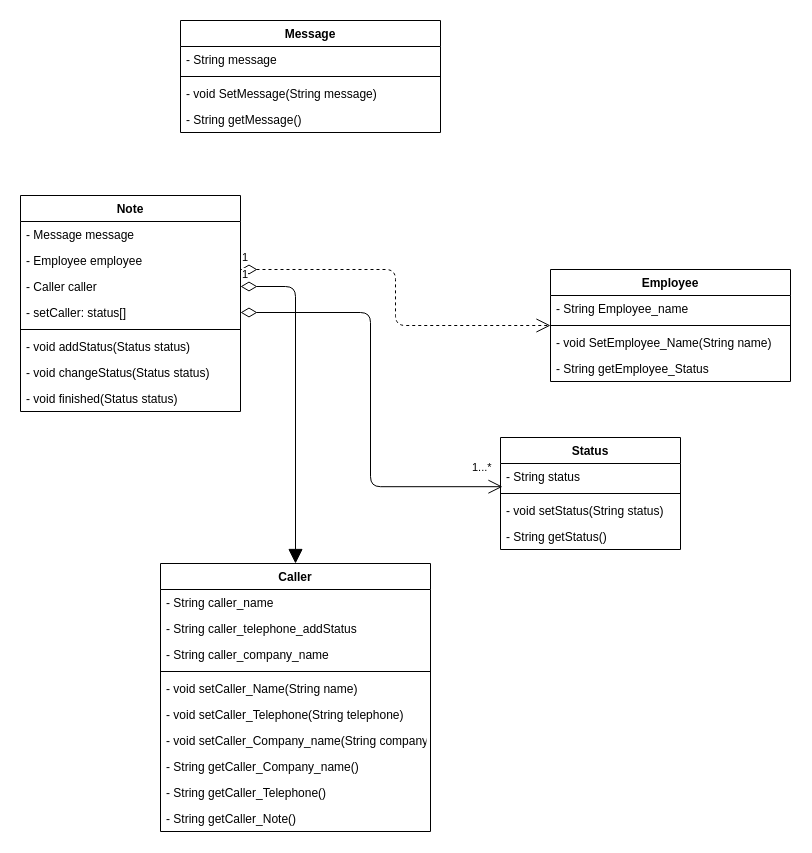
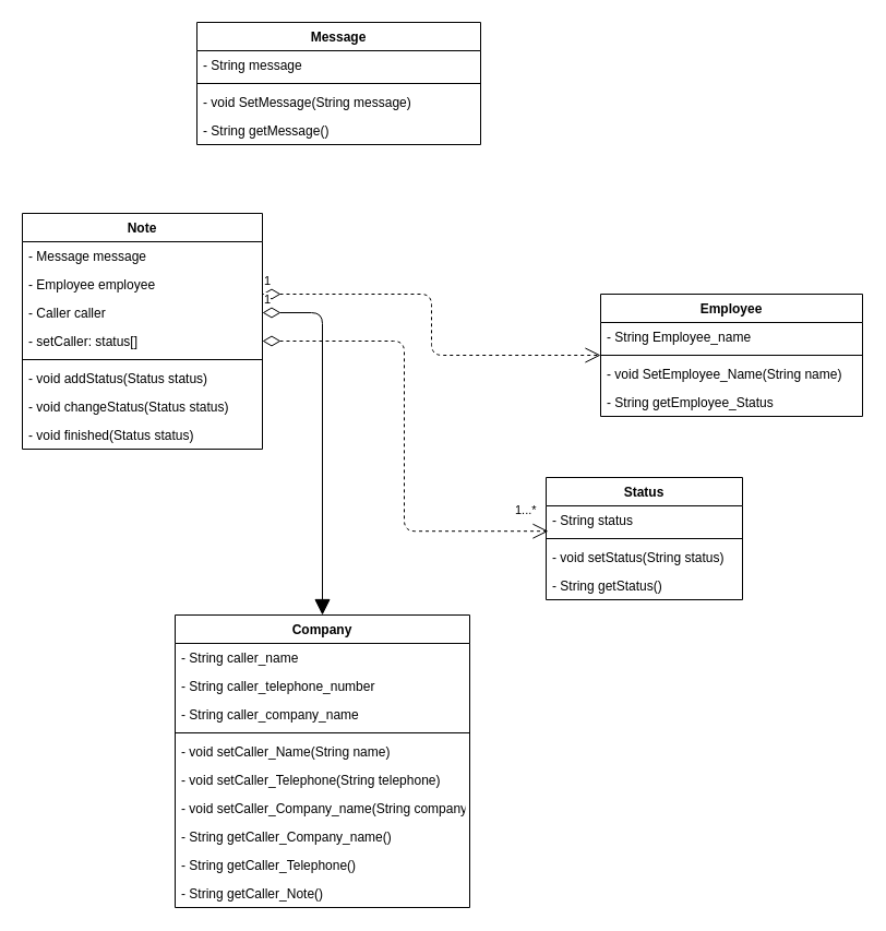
  <mxCell id="0" />
  <mxCell id="1" parent="0" />
  <mxCell id="2" value="Employee" style="swimlane;fontStyle=1;align=center;verticalAlign=top;childLayout=stackLayout;horizontal=1;startSize=26;horizontalStack=0;resizeParent=1;resizeParentMax=0;resizeLast=0;collapsible=1;marginBottom=0;" parent="1" vertex="1"><mxGeometry x="550" y="269" width="240" height="112" as="geometry" /></mxCell>
  <mxCell id="3" value="- String Employee_name&#10;" style="text;strokeColor=none;fillColor=none;align=left;verticalAlign=top;spacingLeft=4;spacingRight=4;overflow=hidden;rotatable=0;points=[[0,0.5],[1,0.5]];portConstraint=eastwest;" parent="2" vertex="1"><mxGeometry y="26" width="240" height="26" as="geometry" /></mxCell>
  <mxCell id="4" value="" style="line;strokeWidth=1;fillColor=none;align=left;verticalAlign=middle;spacingTop=-1;spacingLeft=3;spacingRight=3;rotatable=0;labelPosition=right;points=[];portConstraint=eastwest;" parent="2" vertex="1"><mxGeometry y="52" width="240" height="8" as="geometry" /></mxCell>
  <mxCell id="5" value="- void SetEmployee_Name(String name)" style="text;strokeColor=none;fillColor=none;align=left;verticalAlign=top;spacingLeft=4;spacingRight=4;overflow=hidden;rotatable=0;points=[[0,0.5],[1,0.5]];portConstraint=eastwest;" parent="2" vertex="1"><mxGeometry y="60" width="240" height="26" as="geometry" /></mxCell>
  <mxCell id="6" value="- String getEmployee_Status" style="text;strokeColor=none;fillColor=none;align=left;verticalAlign=top;spacingLeft=4;spacingRight=4;overflow=hidden;rotatable=0;points=[[0,0.5],[1,0.5]];portConstraint=eastwest;" vertex="1" parent="2"><mxGeometry y="86" width="240" height="26" as="geometry" /></mxCell>
  <mxCell id="7" value="Status" style="swimlane;fontStyle=1;align=center;verticalAlign=top;childLayout=stackLayout;horizontal=1;startSize=26;horizontalStack=0;resizeParent=1;resizeParentMax=0;resizeLast=0;collapsible=1;marginBottom=0;" parent="1" vertex="1"><mxGeometry x="500" y="437" width="180" height="112" as="geometry" /></mxCell>
  <mxCell id="8" value="- String status" style="text;strokeColor=none;fillColor=none;align=left;verticalAlign=top;spacingLeft=4;spacingRight=4;overflow=hidden;rotatable=0;points=[[0,0.5],[1,0.5]];portConstraint=eastwest;" parent="7" vertex="1"><mxGeometry y="26" width="180" height="26" as="geometry" /></mxCell>
  <mxCell id="9" value="" style="line;strokeWidth=1;fillColor=none;align=left;verticalAlign=middle;spacingTop=-1;spacingLeft=3;spacingRight=3;rotatable=0;labelPosition=right;points=[];portConstraint=eastwest;" parent="7" vertex="1"><mxGeometry y="52" width="180" height="8" as="geometry" /></mxCell>
  <mxCell id="10" value="- void setStatus(String status)" style="text;strokeColor=none;fillColor=none;align=left;verticalAlign=top;spacingLeft=4;spacingRight=4;overflow=hidden;rotatable=0;points=[[0,0.5],[1,0.5]];portConstraint=eastwest;" parent="7" vertex="1"><mxGeometry y="60" width="180" height="26" as="geometry" /></mxCell>
  <mxCell id="11" value="- String getStatus()" style="text;strokeColor=none;fillColor=none;align=left;verticalAlign=top;spacingLeft=4;spacingRight=4;overflow=hidden;rotatable=0;points=[[0,0.5],[1,0.5]];portConstraint=eastwest;" vertex="1" parent="7"><mxGeometry y="86" width="180" height="26" as="geometry" /></mxCell>
  <mxCell id="12" value="Message" style="swimlane;fontStyle=1;align=center;verticalAlign=top;childLayout=stackLayout;horizontal=1;startSize=26;horizontalStack=0;resizeParent=1;resizeParentMax=0;resizeLast=0;collapsible=1;marginBottom=0;" parent="1" vertex="1"><mxGeometry x="180" y="20" width="260" height="112" as="geometry" /></mxCell>
  <mxCell id="13" value="- String message" style="text;strokeColor=none;fillColor=none;align=left;verticalAlign=top;spacingLeft=4;spacingRight=4;overflow=hidden;rotatable=0;points=[[0,0.5],[1,0.5]];portConstraint=eastwest;" parent="12" vertex="1"><mxGeometry y="26" width="260" height="26" as="geometry" /></mxCell>
  <mxCell id="14" value="" style="line;strokeWidth=1;fillColor=none;align=left;verticalAlign=middle;spacingTop=-1;spacingLeft=3;spacingRight=3;rotatable=0;labelPosition=right;points=[];portConstraint=eastwest;" parent="12" vertex="1"><mxGeometry y="52" width="260" height="8" as="geometry" /></mxCell>
  <mxCell id="15" value="- void SetMessage(String message)" style="text;strokeColor=none;fillColor=none;align=left;verticalAlign=top;spacingLeft=4;spacingRight=4;overflow=hidden;rotatable=0;points=[[0,0.5],[1,0.5]];portConstraint=eastwest;" parent="12" vertex="1"><mxGeometry y="60" width="260" height="26" as="geometry" /></mxCell>
  <mxCell id="16" value="- String getMessage()" style="text;strokeColor=none;fillColor=none;align=left;verticalAlign=top;spacingLeft=4;spacingRight=4;overflow=hidden;rotatable=0;points=[[0,0.5],[1,0.5]];portConstraint=eastwest;" vertex="1" parent="12"><mxGeometry y="86" width="260" height="26" as="geometry" /></mxCell>
- <mxCell id="17" value="Caller" style="swimlane;fontStyle=1;align=center;verticalAlign=top;childLayout=stackLayout;horizontal=1;startSize=26;horizontalStack=0;resizeParent=1;resizeParentMax=0;resizeLast=0;collapsible=1;marginBottom=0;" vertex="1" parent="1"><mxGeometry x="160" y="563" width="270" height="268" as="geometry" /></mxCell>
+ <mxCell id="17" value="Company" style="swimlane;fontStyle=1;align=center;verticalAlign=top;childLayout=stackLayout;horizontal=1;startSize=26;horizontalStack=0;resizeParent=1;resizeParentMax=0;resizeLast=0;collapsible=1;marginBottom=0;" vertex="1" parent="1"><mxGeometry x="160" y="563" width="270" height="268" as="geometry" /></mxCell>
  <mxCell id="18" value="- String caller_name" style="text;strokeColor=none;fillColor=none;align=left;verticalAlign=top;spacingLeft=4;spacingRight=4;overflow=hidden;rotatable=0;points=[[0,0.5],[1,0.5]];portConstraint=eastwest;" vertex="1" parent="17"><mxGeometry y="26" width="270" height="26" as="geometry" /></mxCell>
- <mxCell id="19" value="- String caller_telephone_addStatus" style="text;strokeColor=none;fillColor=none;align=left;verticalAlign=top;spacingLeft=4;spacingRight=4;overflow=hidden;rotatable=0;points=[[0,0.5],[1,0.5]];portConstraint=eastwest;" vertex="1" parent="17"><mxGeometry y="52" width="270" height="26" as="geometry" /></mxCell>
+ <mxCell id="19" value="- String caller_telephone_number" style="text;strokeColor=none;fillColor=none;align=left;verticalAlign=top;spacingLeft=4;spacingRight=4;overflow=hidden;rotatable=0;points=[[0,0.5],[1,0.5]];portConstraint=eastwest;" vertex="1" parent="17"><mxGeometry y="52" width="270" height="26" as="geometry" /></mxCell>
  <mxCell id="20" value="- String caller_company_name" style="text;strokeColor=none;fillColor=none;align=left;verticalAlign=top;spacingLeft=4;spacingRight=4;overflow=hidden;rotatable=0;points=[[0,0.5],[1,0.5]];portConstraint=eastwest;" vertex="1" parent="17"><mxGeometry y="78" width="270" height="26" as="geometry" /></mxCell>
  <mxCell id="21" value="" style="line;strokeWidth=1;fillColor=none;align=left;verticalAlign=middle;spacingTop=-1;spacingLeft=3;spacingRight=3;rotatable=0;labelPosition=right;points=[];portConstraint=eastwest;" vertex="1" parent="17"><mxGeometry y="104" width="270" height="8" as="geometry" /></mxCell>
  <mxCell id="22" value="- void setCaller_Name(String name)" style="text;strokeColor=none;fillColor=none;align=left;verticalAlign=top;spacingLeft=4;spacingRight=4;overflow=hidden;rotatable=0;points=[[0,0.5],[1,0.5]];portConstraint=eastwest;" vertex="1" parent="17"><mxGeometry y="112" width="270" height="26" as="geometry" /></mxCell>
  <mxCell id="23" value="- void setCaller_Telephone(String telephone)" style="text;strokeColor=none;fillColor=none;align=left;verticalAlign=top;spacingLeft=4;spacingRight=4;overflow=hidden;rotatable=0;points=[[0,0.5],[1,0.5]];portConstraint=eastwest;" vertex="1" parent="17"><mxGeometry y="138" width="270" height="26" as="geometry" /></mxCell>
  <mxCell id="24" value="- void setCaller_Company_name(String company_name)" style="text;strokeColor=none;fillColor=none;align=left;verticalAlign=top;spacingLeft=4;spacingRight=4;overflow=hidden;rotatable=0;points=[[0,0.5],[1,0.5]];portConstraint=eastwest;" vertex="1" parent="17"><mxGeometry y="164" width="270" height="26" as="geometry" /></mxCell>
  <mxCell id="25" value="- String getCaller_Company_name()" style="text;strokeColor=none;fillColor=none;align=left;verticalAlign=top;spacingLeft=4;spacingRight=4;overflow=hidden;rotatable=0;points=[[0,0.5],[1,0.5]];portConstraint=eastwest;" vertex="1" parent="17"><mxGeometry y="190" width="270" height="26" as="geometry" /></mxCell>
  <mxCell id="26" value="- String getCaller_Telephone()" style="text;strokeColor=none;fillColor=none;align=left;verticalAlign=top;spacingLeft=4;spacingRight=4;overflow=hidden;rotatable=0;points=[[0,0.5],[1,0.5]];portConstraint=eastwest;" vertex="1" parent="17"><mxGeometry y="216" width="270" height="26" as="geometry" /></mxCell>
  <mxCell id="27" value="- String getCaller_Note()" style="text;strokeColor=none;fillColor=none;align=left;verticalAlign=top;spacingLeft=4;spacingRight=4;overflow=hidden;rotatable=0;points=[[0,0.5],[1,0.5]];portConstraint=eastwest;" vertex="1" parent="17"><mxGeometry y="242" width="270" height="26" as="geometry" /></mxCell>
  <mxCell id="28" value="Note" style="swimlane;fontStyle=1;align=center;verticalAlign=top;childLayout=stackLayout;horizontal=1;startSize=26;horizontalStack=0;resizeParent=1;resizeParentMax=0;resizeLast=0;collapsible=1;marginBottom=0;" vertex="1" parent="1"><mxGeometry x="20" y="195" width="220" height="216" as="geometry" /></mxCell>
  <mxCell id="29" value="- Message message" style="text;strokeColor=none;fillColor=none;align=left;verticalAlign=top;spacingLeft=4;spacingRight=4;overflow=hidden;rotatable=0;points=[[0,0.5],[1,0.5]];portConstraint=eastwest;" vertex="1" parent="28"><mxGeometry y="26" width="220" height="26" as="geometry" /></mxCell>
  <mxCell id="30" value="- Employee employee" style="text;strokeColor=none;fillColor=none;align=left;verticalAlign=top;spacingLeft=4;spacingRight=4;overflow=hidden;rotatable=0;points=[[0,0.5],[1,0.5]];portConstraint=eastwest;" vertex="1" parent="28"><mxGeometry y="52" width="220" height="26" as="geometry" /></mxCell>
  <mxCell id="31" value="- Caller caller" style="text;strokeColor=none;fillColor=none;align=left;verticalAlign=top;spacingLeft=4;spacingRight=4;overflow=hidden;rotatable=0;points=[[0,0.5],[1,0.5]];portConstraint=eastwest;" vertex="1" parent="28"><mxGeometry y="78" width="220" height="26" as="geometry" /></mxCell>
  <mxCell id="32" value="- setCaller: status[]" style="text;strokeColor=none;fillColor=none;align=left;verticalAlign=top;spacingLeft=4;spacingRight=4;overflow=hidden;rotatable=0;points=[[0,0.5],[1,0.5]];portConstraint=eastwest;" vertex="1" parent="28"><mxGeometry y="104" width="220" height="26" as="geometry" /></mxCell>
  <mxCell id="33" value="" style="line;strokeWidth=1;fillColor=none;align=left;verticalAlign=middle;spacingTop=-1;spacingLeft=3;spacingRight=3;rotatable=0;labelPosition=right;points=[];portConstraint=eastwest;" vertex="1" parent="28"><mxGeometry y="130" width="220" height="8" as="geometry" /></mxCell>
  <mxCell id="34" value="- void addStatus(Status status)" style="text;strokeColor=none;fillColor=none;align=left;verticalAlign=top;spacingLeft=4;spacingRight=4;overflow=hidden;rotatable=0;points=[[0,0.5],[1,0.5]];portConstraint=eastwest;" vertex="1" parent="28"><mxGeometry y="138" width="220" height="26" as="geometry" /></mxCell>
  <mxCell id="35" value="- void changeStatus(Status status)" style="text;strokeColor=none;fillColor=none;align=left;verticalAlign=top;spacingLeft=4;spacingRight=4;overflow=hidden;rotatable=0;points=[[0,0.5],[1,0.5]];portConstraint=eastwest;" vertex="1" parent="28"><mxGeometry y="164" width="220" height="26" as="geometry" /></mxCell>
  <mxCell id="36" value="- void finished(Status status)" style="text;strokeColor=none;fillColor=none;align=left;verticalAlign=top;spacingLeft=4;spacingRight=4;overflow=hidden;rotatable=0;points=[[0,0.5],[1,0.5]];portConstraint=eastwest;" vertex="1" parent="28"><mxGeometry y="190" width="220" height="26" as="geometry" /></mxCell>
  <mxCell id="37" value="1" style="endArrow=open;html=1;endSize=12;startArrow=diamondThin;startSize=14;startFill=0;edgeStyle=orthogonalEdgeStyle;align=left;verticalAlign=bottom;exitX=1;exitY=0.846;exitDx=0;exitDy=0;exitPerimeter=0;dashed=1;" edge="1" parent="1" source="30" target="2"><mxGeometry x="-1" y="3" relative="1" as="geometry"><mxPoint x="340" y="269" as="sourcePoint" /><mxPoint x="500" y="269" as="targetPoint" /></mxGeometry></mxCell>
  <mxCell id="38" value="1" style="endArrow=block;html=1;endSize=12;startArrow=diamondThin;startSize=14;startFill=0;edgeStyle=orthogonalEdgeStyle;align=left;verticalAlign=bottom;exitX=1;exitY=0.5;exitDx=0;exitDy=0;" edge="1" parent="1" source="31" target="17"><mxGeometry x="-1" y="3" relative="1" as="geometry"><mxPoint x="260" y="329" as="sourcePoint" /><mxPoint x="420" y="329" as="targetPoint" /></mxGeometry></mxCell>
- <mxCell id="39" value="1...*" style="endArrow=open;html=1;endSize=12;startArrow=diamondThin;startSize=14;startFill=0;edgeStyle=orthogonalEdgeStyle;align=left;verticalAlign=bottom;exitX=1;exitY=0.5;exitDx=0;exitDy=0;entryX=0.011;entryY=0.892;entryDx=0;entryDy=0;entryPerimeter=0;" edge="1" parent="1" source="32" target="8"><mxGeometry x="0.853" y="10" relative="1" as="geometry"><mxPoint x="330" y="399" as="sourcePoint" /><mxPoint x="490" y="399" as="targetPoint" /><mxPoint as="offset" /></mxGeometry></mxCell>
+ <mxCell id="39" value="1...*" style="endArrow=open;html=1;endSize=12;startArrow=diamondThin;startSize=14;startFill=0;edgeStyle=orthogonalEdgeStyle;align=left;verticalAlign=bottom;exitX=1;exitY=0.5;exitDx=0;exitDy=0;entryX=0.011;entryY=0.892;entryDx=0;entryDy=0;entryPerimeter=0;dashed=1;" edge="1" parent="1" source="32" target="8"><mxGeometry x="0.853" y="10" relative="1" as="geometry"><mxPoint x="330" y="399" as="sourcePoint" /><mxPoint x="490" y="399" as="targetPoint" /><mxPoint as="offset" /></mxGeometry></mxCell>
